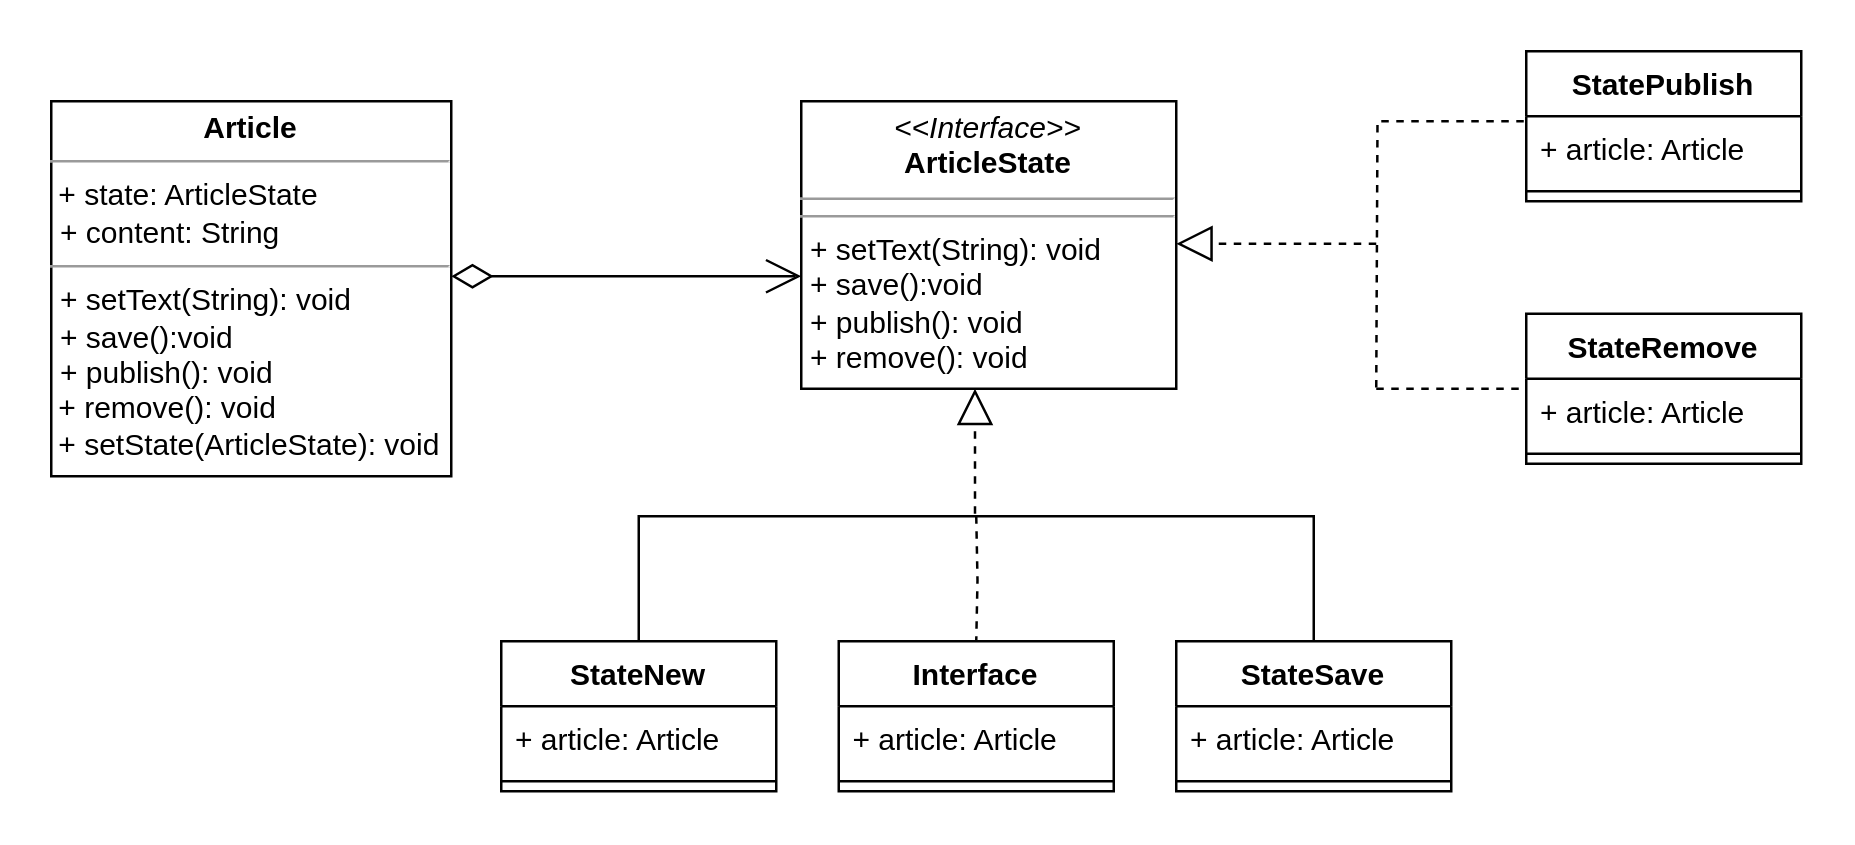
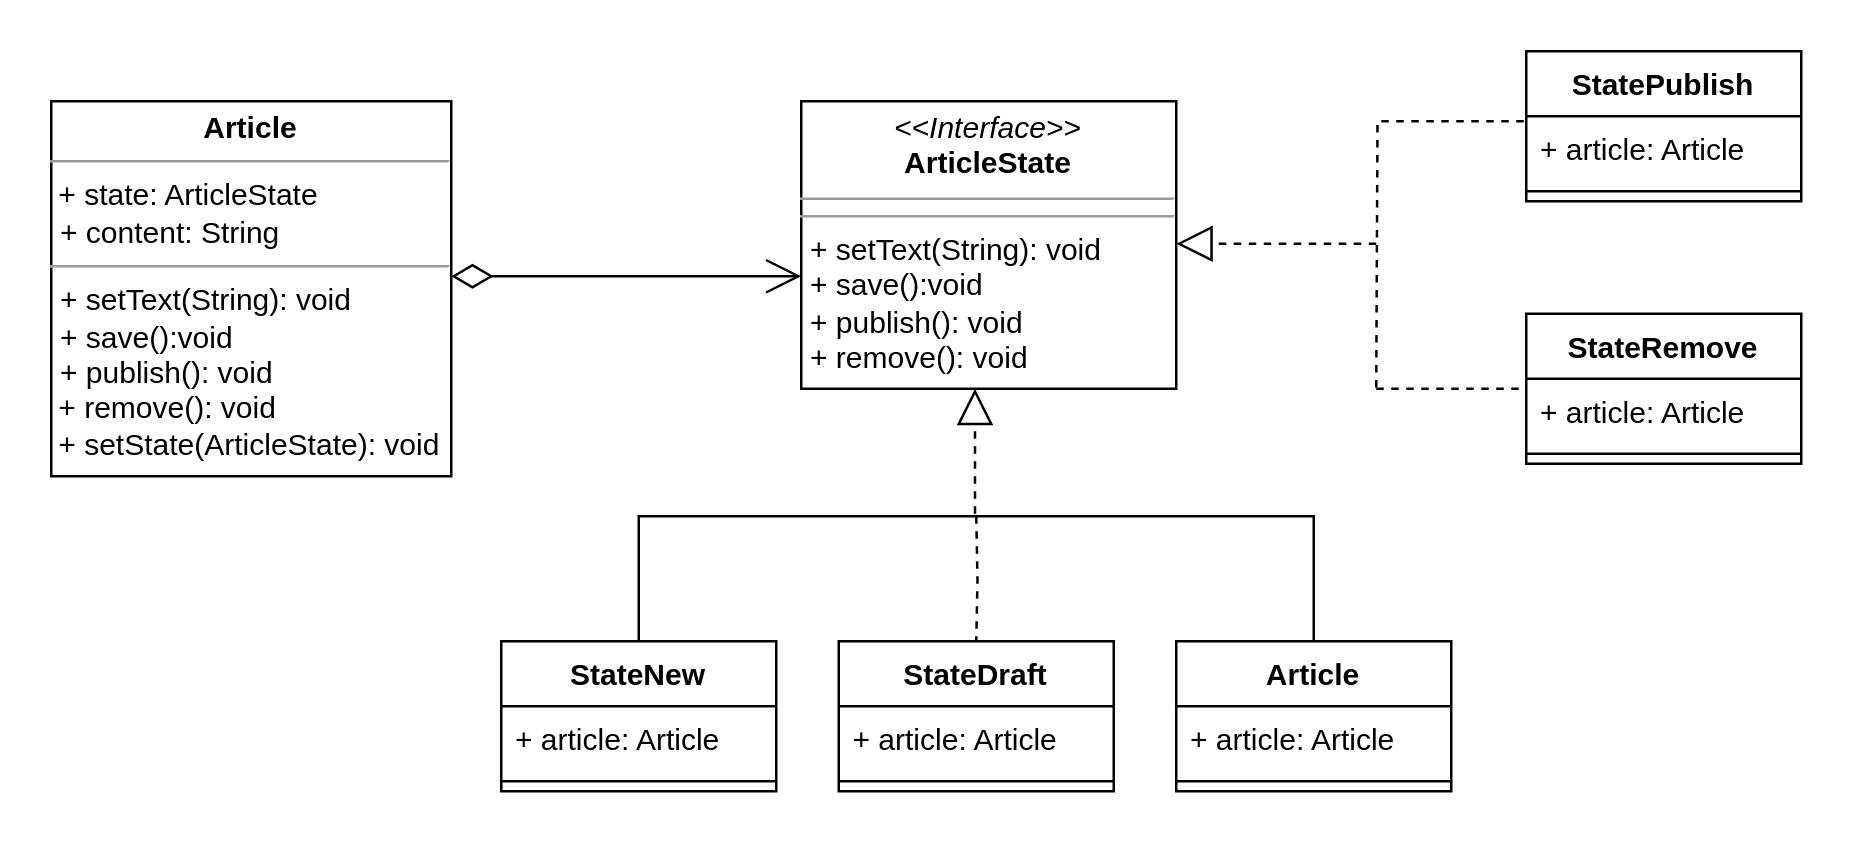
  <mxCell id="0" />
  <mxCell id="1" parent="0" />
  <mxCell id="2" value="StateNew" style="swimlane;fontStyle=1;align=center;verticalAlign=top;childLayout=stackLayout;horizontal=1;startSize=26;horizontalStack=0;resizeParent=1;resizeParentMax=0;resizeLast=0;collapsible=1;marginBottom=0;" parent="1" vertex="1"><mxGeometry x="200" y="256" width="110" height="60" as="geometry" /></mxCell>
  <mxCell id="3" value="+ article: Article" style="text;strokeColor=none;fillColor=none;align=left;verticalAlign=top;spacingLeft=4;spacingRight=4;overflow=hidden;rotatable=0;points=[[0,0.5],[1,0.5]];portConstraint=eastwest;" parent="2" vertex="1"><mxGeometry y="26" width="110" height="26" as="geometry" /></mxCell>
  <mxCell id="4" value="" style="line;strokeWidth=1;fillColor=none;align=left;verticalAlign=middle;spacingTop=-1;spacingLeft=3;spacingRight=3;rotatable=0;labelPosition=right;points=[];portConstraint=eastwest;" parent="2" vertex="1"><mxGeometry y="52" width="110" height="8" as="geometry" /></mxCell>
  <mxCell id="5" value="&lt;p style=&quot;margin: 0px ; margin-top: 4px ; text-align: center&quot;&gt;&lt;i&gt;&amp;lt;&amp;lt;Interface&amp;gt;&amp;gt;&lt;/i&gt;&lt;br&gt;&lt;b&gt;ArticleState&lt;/b&gt;&lt;br&gt;&lt;/p&gt;&lt;hr size=&quot;1&quot;&gt;&lt;hr size=&quot;1&quot;&gt;&lt;p style=&quot;margin: 0px ; margin-left: 4px&quot;&gt;+ setText(String): void&lt;br&gt;&lt;/p&gt;&lt;p style=&quot;margin: 0px ; margin-left: 4px&quot;&gt;+ save():void&lt;/p&gt;&lt;p style=&quot;margin: 0px ; margin-left: 4px&quot;&gt;+ publish(): void&lt;/p&gt;&lt;p style=&quot;margin: 0px ; margin-left: 4px&quot;&gt;+ remove(): void&lt;br&gt;&lt;/p&gt;" style="verticalAlign=top;align=left;overflow=fill;fontSize=12;fontFamily=Helvetica;html=1;" parent="1" vertex="1"><mxGeometry x="320" y="40" width="150" height="115" as="geometry" /></mxCell>
- <mxCell id="6" value="Interface" style="swimlane;fontStyle=1;align=center;verticalAlign=top;childLayout=stackLayout;horizontal=1;startSize=26;horizontalStack=0;resizeParent=1;resizeParentMax=0;resizeLast=0;collapsible=1;marginBottom=0;" parent="1" vertex="1"><mxGeometry x="335" y="256" width="110" height="60" as="geometry" /></mxCell>
+ <mxCell id="6" value="StateDraft" style="swimlane;fontStyle=1;align=center;verticalAlign=top;childLayout=stackLayout;horizontal=1;startSize=26;horizontalStack=0;resizeParent=1;resizeParentMax=0;resizeLast=0;collapsible=1;marginBottom=0;" parent="1" vertex="1"><mxGeometry x="335" y="256" width="110" height="60" as="geometry" /></mxCell>
  <mxCell id="7" value="+ article: Article" style="text;strokeColor=none;fillColor=none;align=left;verticalAlign=top;spacingLeft=4;spacingRight=4;overflow=hidden;rotatable=0;points=[[0,0.5],[1,0.5]];portConstraint=eastwest;" parent="6" vertex="1"><mxGeometry y="26" width="110" height="26" as="geometry" /></mxCell>
  <mxCell id="8" value="" style="line;strokeWidth=1;fillColor=none;align=left;verticalAlign=middle;spacingTop=-1;spacingLeft=3;spacingRight=3;rotatable=0;labelPosition=right;points=[];portConstraint=eastwest;" parent="6" vertex="1"><mxGeometry y="52" width="110" height="8" as="geometry" /></mxCell>
- <mxCell id="9" value="StateSave" style="swimlane;fontStyle=1;align=center;verticalAlign=top;childLayout=stackLayout;horizontal=1;startSize=26;horizontalStack=0;resizeParent=1;resizeParentMax=0;resizeLast=0;collapsible=1;marginBottom=0;" parent="1" vertex="1"><mxGeometry x="470" y="256" width="110" height="60" as="geometry" /></mxCell>
+ <mxCell id="9" value="Article" style="swimlane;fontStyle=1;align=center;verticalAlign=top;childLayout=stackLayout;horizontal=1;startSize=26;horizontalStack=0;resizeParent=1;resizeParentMax=0;resizeLast=0;collapsible=1;marginBottom=0;" parent="1" vertex="1"><mxGeometry x="470" y="256" width="110" height="60" as="geometry" /></mxCell>
  <mxCell id="10" value="+ article: Article" style="text;strokeColor=none;fillColor=none;align=left;verticalAlign=top;spacingLeft=4;spacingRight=4;overflow=hidden;rotatable=0;points=[[0,0.5],[1,0.5]];portConstraint=eastwest;" parent="9" vertex="1"><mxGeometry y="26" width="110" height="26" as="geometry" /></mxCell>
  <mxCell id="11" value="" style="line;strokeWidth=1;fillColor=none;align=left;verticalAlign=middle;spacingTop=-1;spacingLeft=3;spacingRight=3;rotatable=0;labelPosition=right;points=[];portConstraint=eastwest;" parent="9" vertex="1"><mxGeometry y="52" width="110" height="8" as="geometry" /></mxCell>
  <mxCell id="12" value="StatePublish" style="swimlane;fontStyle=1;align=center;verticalAlign=top;childLayout=stackLayout;horizontal=1;startSize=26;horizontalStack=0;resizeParent=1;resizeParentMax=0;resizeLast=0;collapsible=1;marginBottom=0;" parent="1" vertex="1"><mxGeometry x="610" y="20" width="110" height="60" as="geometry" /></mxCell>
  <mxCell id="13" value="+ article: Article" style="text;strokeColor=none;fillColor=none;align=left;verticalAlign=top;spacingLeft=4;spacingRight=4;overflow=hidden;rotatable=0;points=[[0,0.5],[1,0.5]];portConstraint=eastwest;" parent="12" vertex="1"><mxGeometry y="26" width="110" height="26" as="geometry" /></mxCell>
  <mxCell id="14" value="" style="line;strokeWidth=1;fillColor=none;align=left;verticalAlign=middle;spacingTop=-1;spacingLeft=3;spacingRight=3;rotatable=0;labelPosition=right;points=[];portConstraint=eastwest;" parent="12" vertex="1"><mxGeometry y="52" width="110" height="8" as="geometry" /></mxCell>
  <mxCell id="15" value="StateRemove" style="swimlane;fontStyle=1;align=center;verticalAlign=top;childLayout=stackLayout;horizontal=1;startSize=26;horizontalStack=0;resizeParent=1;resizeParentMax=0;resizeLast=0;collapsible=1;marginBottom=0;" parent="1" vertex="1"><mxGeometry x="610" y="125" width="110" height="60" as="geometry" /></mxCell>
  <mxCell id="16" value="+ article: Article" style="text;strokeColor=none;fillColor=none;align=left;verticalAlign=top;spacingLeft=4;spacingRight=4;overflow=hidden;rotatable=0;points=[[0,0.5],[1,0.5]];portConstraint=eastwest;" parent="15" vertex="1"><mxGeometry y="26" width="110" height="26" as="geometry" /></mxCell>
  <mxCell id="17" value="" style="line;strokeWidth=1;fillColor=none;align=left;verticalAlign=middle;spacingTop=-1;spacingLeft=3;spacingRight=3;rotatable=0;labelPosition=right;points=[];portConstraint=eastwest;" parent="15" vertex="1"><mxGeometry y="52" width="110" height="8" as="geometry" /></mxCell>
  <mxCell id="18" value="&lt;p style=&quot;margin: 0px ; margin-top: 4px ; text-align: center&quot;&gt;&lt;b&gt;Article&lt;/b&gt;&lt;/p&gt;&lt;hr size=&quot;1&quot;&gt;&amp;nbsp;+ state: ArticleState&lt;p style=&quot;margin: 0px ; margin-left: 4px&quot;&gt;+ content: String&lt;br&gt;&lt;/p&gt;&lt;hr size=&quot;1&quot;&gt;&lt;p style=&quot;margin: 0px ; margin-left: 4px&quot;&gt;+ setText(String): void&lt;br&gt;&lt;/p&gt;&lt;p style=&quot;margin: 0px ; margin-left: 4px&quot;&gt;+ save():void&lt;/p&gt;&lt;p style=&quot;margin: 0px ; margin-left: 4px&quot;&gt;+ publish(): void&lt;/p&gt;&lt;div&gt;&amp;nbsp;+ remove(): void&lt;/div&gt;&lt;div&gt;&amp;nbsp;+ setState(ArticleState): void&lt;br&gt;&lt;/div&gt;&lt;p style=&quot;margin: 0px ; margin-left: 4px&quot;&gt;&lt;/p&gt;" style="verticalAlign=top;align=left;overflow=fill;fontSize=12;fontFamily=Helvetica;html=1;" parent="1" vertex="1"><mxGeometry x="20" y="40" width="160" height="150" as="geometry" /></mxCell>
  <mxCell id="19" value="" style="endArrow=block;dashed=1;endFill=0;endSize=12;html=1;rounded=0;" parent="1" edge="1"><mxGeometry width="160" relative="1" as="geometry"><mxPoint x="389.5" y="205" as="sourcePoint" /><mxPoint x="389.5" y="155" as="targetPoint" /></mxGeometry></mxCell>
  <mxCell id="20" value="" style="endArrow=none;html=1;edgeStyle=orthogonalEdgeStyle;rounded=0;dashed=0;entryX=0.5;entryY=0;entryDx=0;entryDy=0;exitX=0.5;exitY=0;exitDx=0;exitDy=0;" parent="1" source="2" target="9" edge="1"><mxGeometry relative="1" as="geometry"><mxPoint x="250" y="216" as="sourcePoint" /><mxPoint x="530" y="226" as="targetPoint" /><Array as="points"><mxPoint x="255" y="206" /><mxPoint x="525" y="206" /></Array></mxGeometry></mxCell>
  <mxCell id="21" value="" style="endArrow=none;html=1;edgeStyle=orthogonalEdgeStyle;rounded=0;dashed=1;entryX=0.5;entryY=0;entryDx=0;entryDy=0;" parent="1" target="6" edge="1"><mxGeometry relative="1" as="geometry"><mxPoint x="390" y="206" as="sourcePoint" /><mxPoint x="410" y="426" as="targetPoint" /></mxGeometry></mxCell>
  <mxCell id="22" value="" style="endArrow=none;html=1;edgeStyle=orthogonalEdgeStyle;rounded=0;dashed=1;exitX=-0.009;exitY=0.077;exitDx=0;exitDy=0;exitPerimeter=0;" parent="1" source="13" edge="1"><mxGeometry relative="1" as="geometry"><mxPoint x="550" y="55" as="sourcePoint" /><mxPoint x="550" y="155" as="targetPoint" /></mxGeometry></mxCell>
  <mxCell id="23" value="" style="endArrow=none;html=1;edgeStyle=orthogonalEdgeStyle;rounded=0;dashed=1;" parent="1" edge="1"><mxGeometry relative="1" as="geometry"><mxPoint x="550" y="155" as="sourcePoint" /><mxPoint x="610" y="155" as="targetPoint" /></mxGeometry></mxCell>
  <mxCell id="24" value="" style="endArrow=block;dashed=1;endFill=0;endSize=12;html=1;rounded=0;" parent="1" edge="1"><mxGeometry width="160" relative="1" as="geometry"><mxPoint x="550" y="97" as="sourcePoint" /><mxPoint x="470" y="97" as="targetPoint" /></mxGeometry></mxCell>
  <mxCell id="25" value="" style="endArrow=open;html=1;endSize=12;startArrow=diamondThin;startSize=14;startFill=0;edgeStyle=orthogonalEdgeStyle;align=left;verticalAlign=bottom;rounded=0;" parent="1" edge="1"><mxGeometry x="-1" y="50" relative="1" as="geometry"><mxPoint x="180" y="110" as="sourcePoint" /><mxPoint x="320" y="110" as="targetPoint" /><mxPoint as="offset" /></mxGeometry></mxCell>
